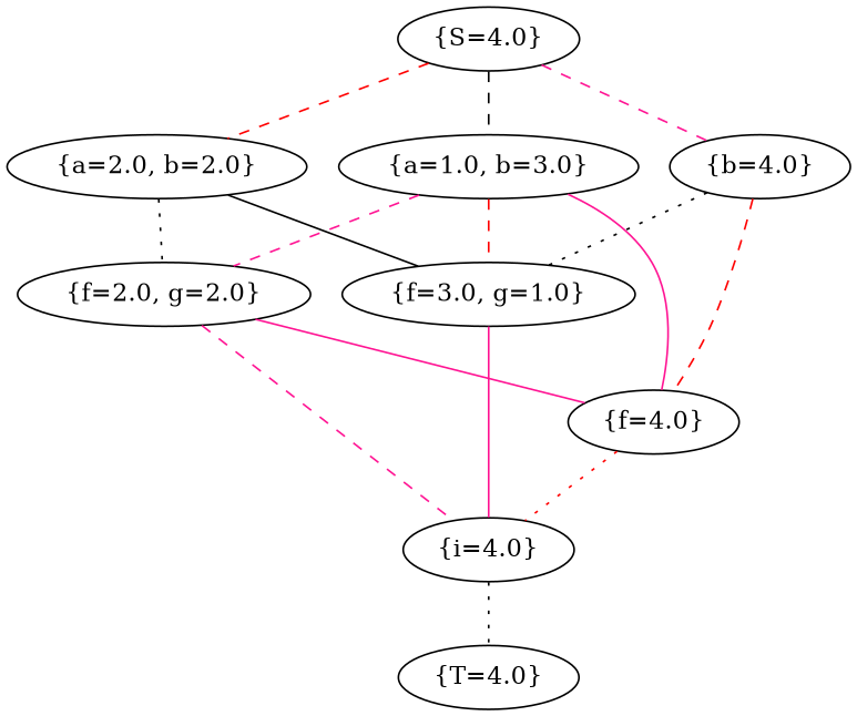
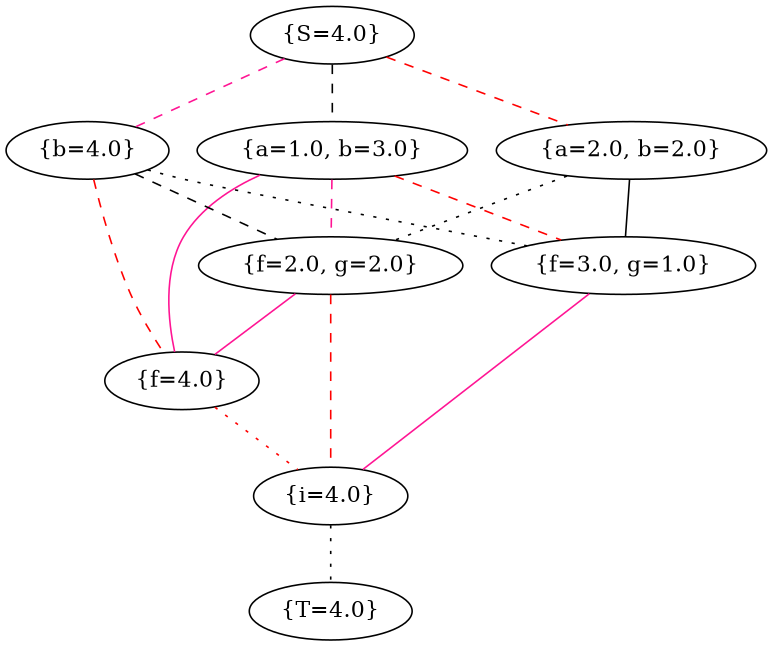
  graph {
    edge [color=black style=dashed]
    "{S=4.0}" [state="{S=4.0}"]
    "{a=2.0, b=2.0}" [state="{a=2.0, b=2.0}"]
    "{a=1.0, b=3.0}" [state="{a=1.0, b=3.0}"]
    "{b=4.0}" [state="{b=4.0}"]
    "{f=2.0, g=2.0}" [state="{f=2.0, g=2.0}"]
    "{f=3.0, g=1.0}" [state="{f=3.0, g=1.0}"]
    "{f=4.0}" [state="{f=4.0}"]
    "{i=4.0}" [state="{i=4.0}"]
    "{T=4.0}" [state="{T=4.0}"]
    "{S=4.0}" -- "{a=2.0, b=2.0}" [color=red]
    "{S=4.0}" -- "{a=1.0, b=3.0}"
    "{S=4.0}" -- "{b=4.0}" [color=deeppink]
    "{a=2.0, b=2.0}" -- "{f=2.0, g=2.0}" [style=dotted]
    "{a=2.0, b=2.0}" -- "{f=3.0, g=1.0}" [style=solid]
    "{a=1.0, b=3.0}" -- "{f=2.0, g=2.0}" [color=deeppink]
    "{a=1.0, b=3.0}" -- "{f=3.0, g=1.0}" [color=red]
    "{a=1.0, b=3.0}" -- "{f=4.0}" [color=deeppink style=solid]
+   "{b=4.0}" -- "{f=2.0, g=2.0}"
    "{b=4.0}" -- "{f=3.0, g=1.0}" [style=dotted]
    "{b=4.0}" -- "{f=4.0}" [color=red]
    "{f=2.0, g=2.0}" -- "{f=4.0}" [color=deeppink style=solid]
-   "{f=2.0, g=2.0}" -- "{i=4.0}" [color=deeppink]
+   "{f=2.0, g=2.0}" -- "{i=4.0}" [color=red]
    "{f=3.0, g=1.0}" -- "{i=4.0}" [color=deeppink style=solid]
    "{f=4.0}" -- "{i=4.0}" [color=red style=dotted]
    "{i=4.0}" -- "{T=4.0}" [style=dotted]
  }
